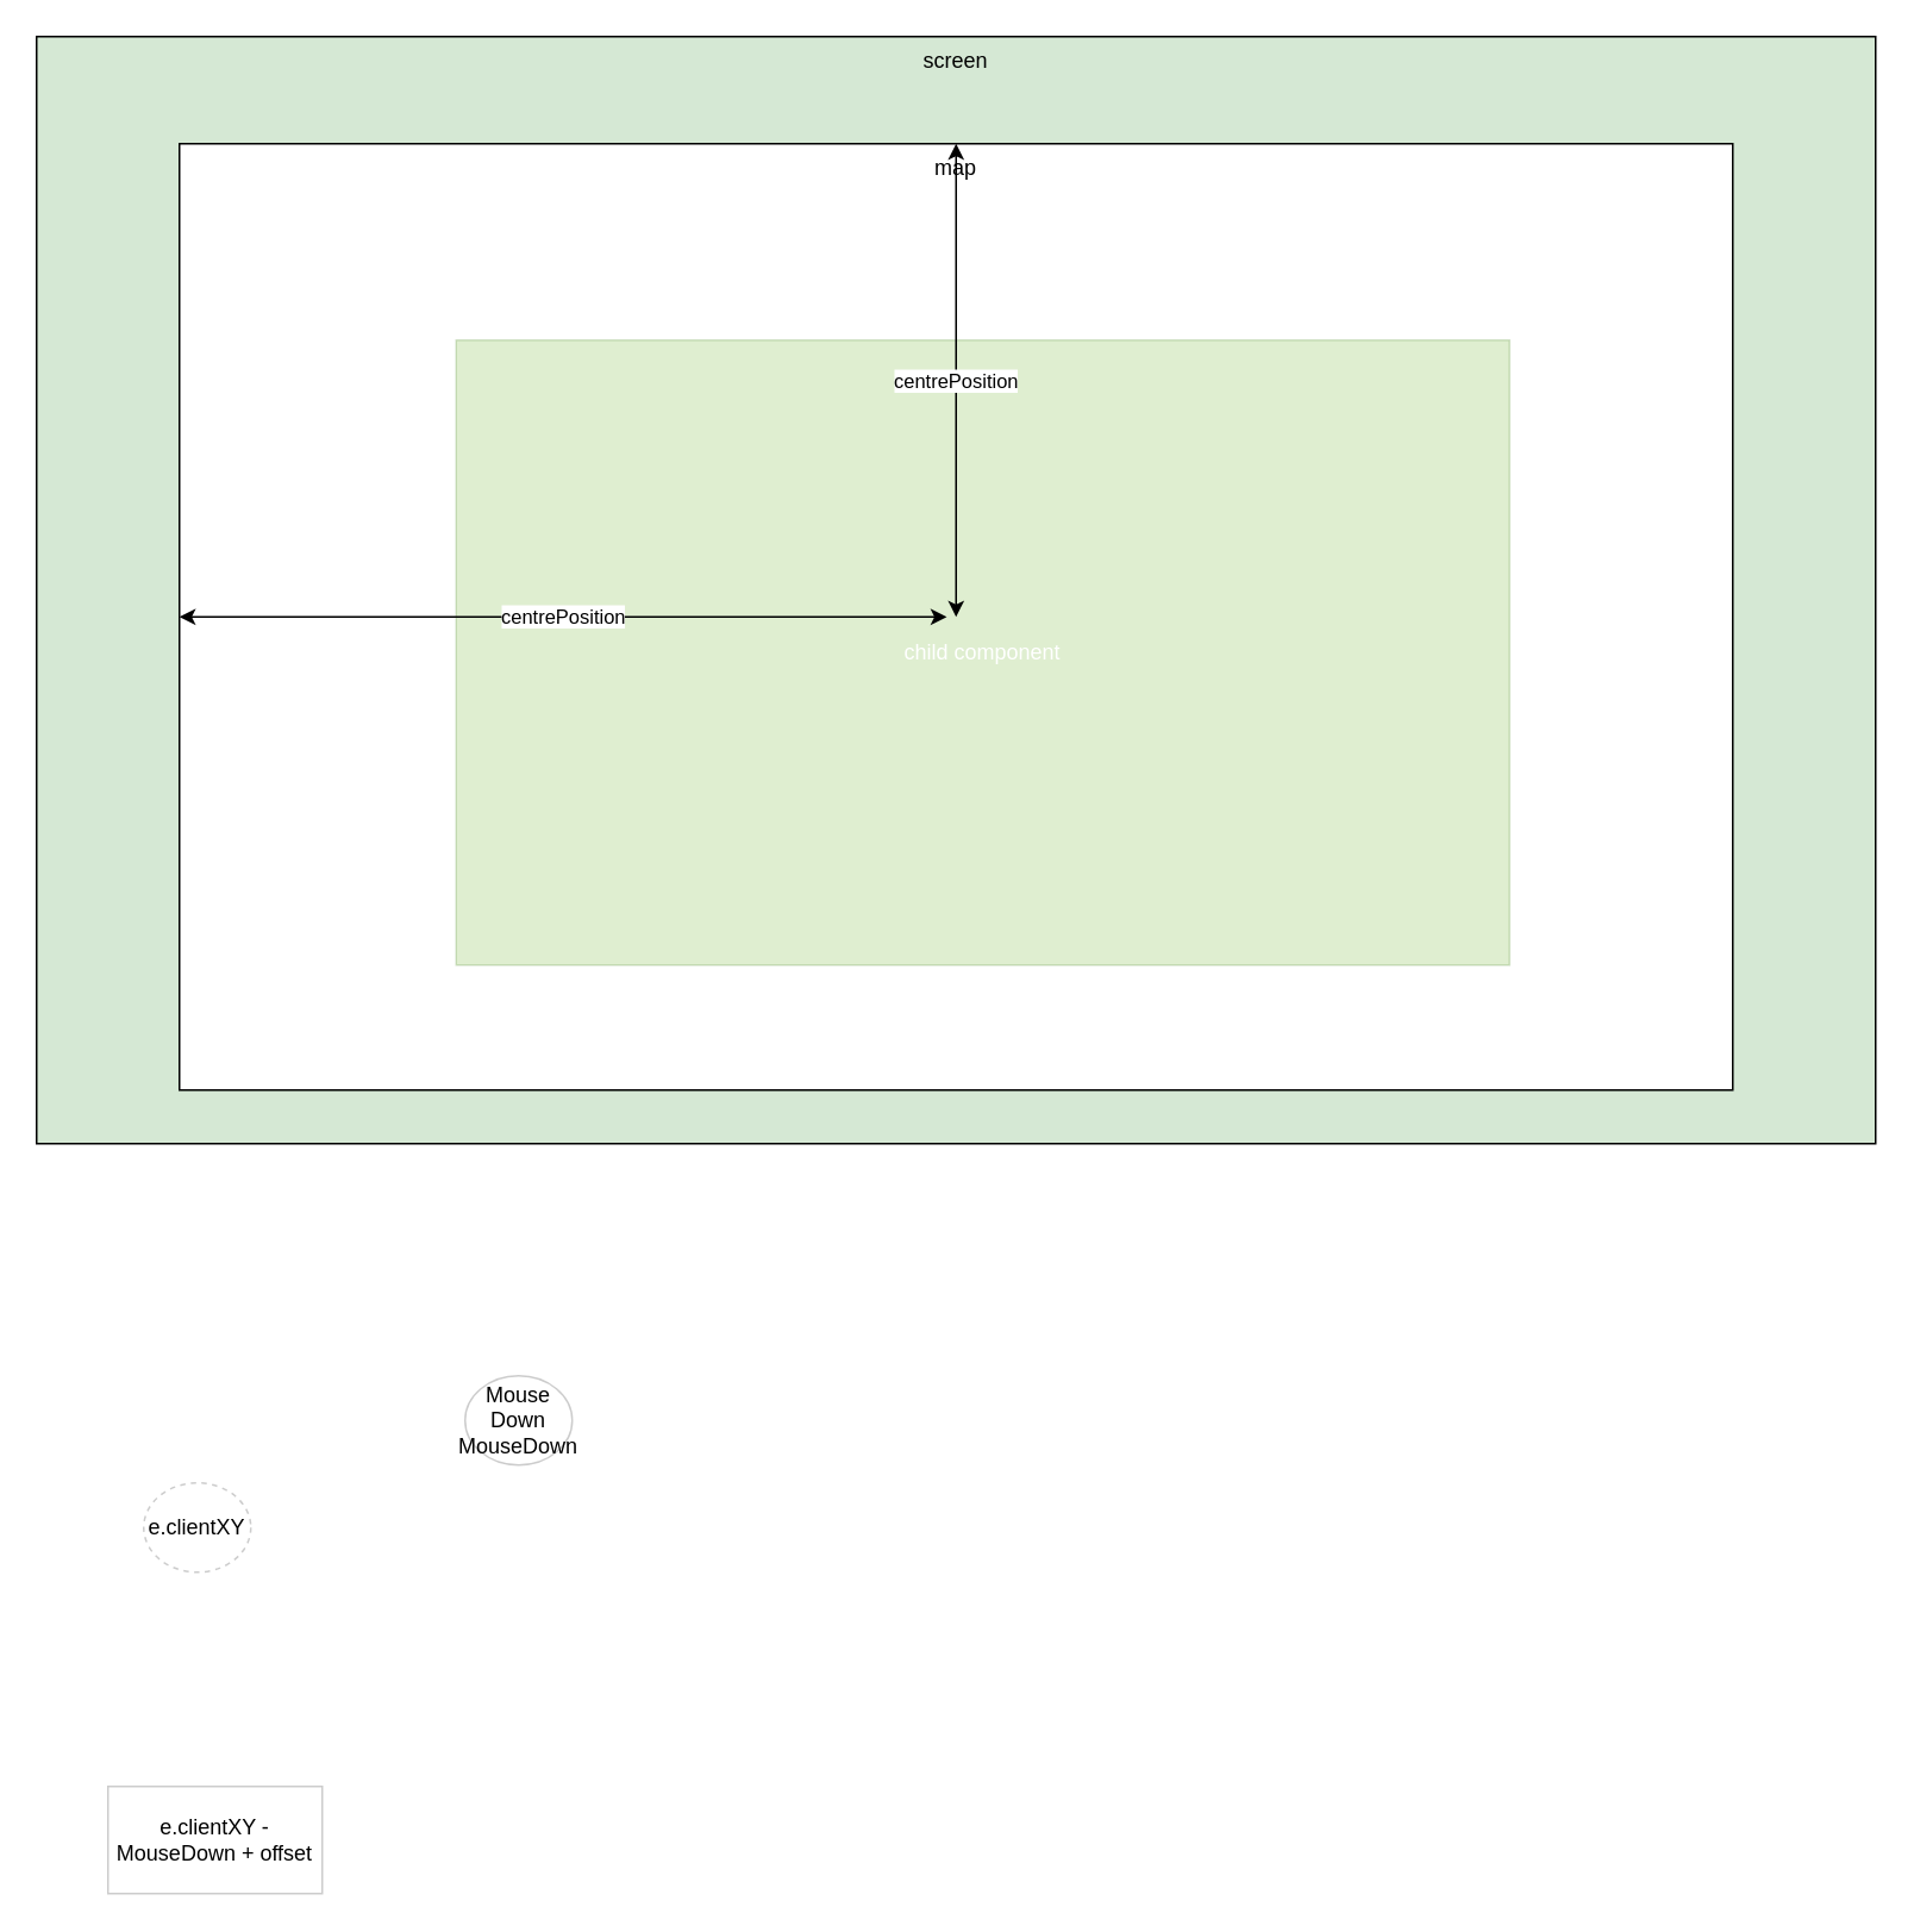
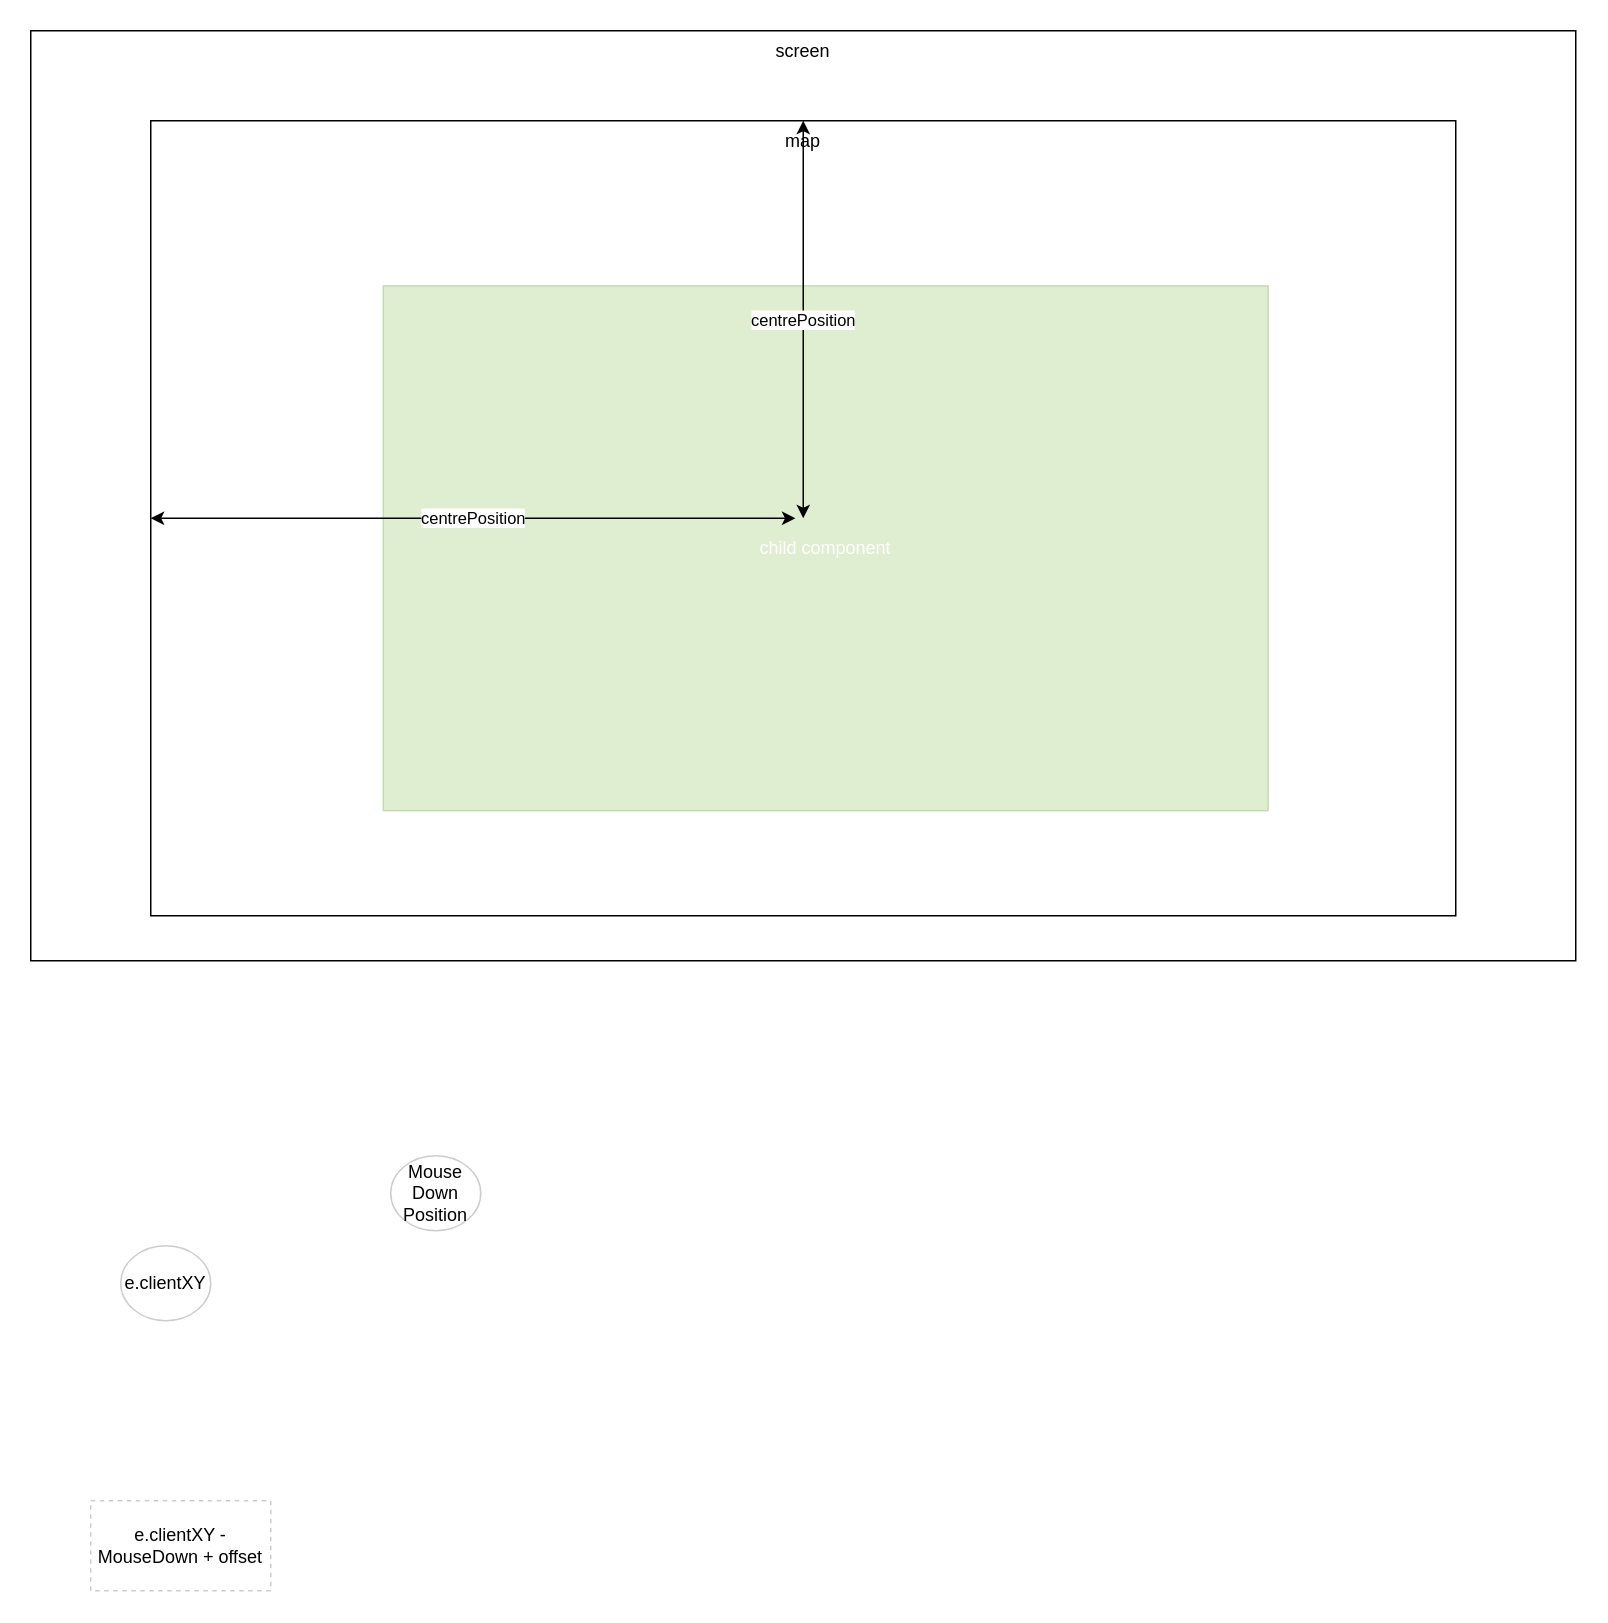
  <mxCell id="0" />
  <mxCell id="1" parent="0" />
- <mxCell id="2" value="screen" style="whiteSpace=wrap;html=1;verticalAlign=top;fillColor=#d5e8d4;" parent="1" vertex="1"><mxGeometry x="20" y="20" width="1030" height="620" as="geometry" /></mxCell>
+ <mxCell id="2" value="screen" style="whiteSpace=wrap;html=1;verticalAlign=top;" parent="1" vertex="1"><mxGeometry x="20" y="20" width="1030" height="620" as="geometry" /></mxCell>
  <mxCell id="3" value="map" style="whiteSpace=wrap;html=1;verticalAlign=top;" parent="1" vertex="1"><mxGeometry x="100" y="80" width="870" height="530" as="geometry" /></mxCell>
  <mxCell id="4" value="child component" style="rounded=0;whiteSpace=wrap;html=1;fillColor=#60a917;fontColor=#ffffff;strokeColor=#2D7600;opacity=20;" parent="1" vertex="1"><mxGeometry x="255" y="190" width="590" height="350" as="geometry" /></mxCell>
  <mxCell id="5" value="centrePosition" style="endArrow=classic;startArrow=classic;html=1;exitX=0;exitY=0.5;exitDx=0;exitDy=0;entryX=0.494;entryY=0.5;entryDx=0;entryDy=0;entryPerimeter=0;" parent="1" source="3" target="3" edge="1"><mxGeometry width="50" height="50" relative="1" as="geometry"><mxPoint x="490" y="370" as="sourcePoint" /><mxPoint x="540" y="320" as="targetPoint" /></mxGeometry></mxCell>
  <mxCell id="6" value="centrePosition" style="endArrow=classic;startArrow=classic;html=1;exitX=0.5;exitY=0;exitDx=0;exitDy=0;entryX=0.5;entryY=0.5;entryDx=0;entryDy=0;entryPerimeter=0;" parent="1" source="3" target="3" edge="1"><mxGeometry width="50" height="50" relative="1" as="geometry"><mxPoint x="110" y="355" as="sourcePoint" /><mxPoint x="539.78" y="355" as="targetPoint" /></mxGeometry></mxCell>
- <mxCell id="7" value="Mouse Down MouseDown" style="ellipse;whiteSpace=wrap;html=1;opacity=20;" parent="1" vertex="1"><mxGeometry x="260" y="770" width="60" height="50" as="geometry" /></mxCell>
- <mxCell id="8" value="e.clientXY" style="ellipse;whiteSpace=wrap;html=1;opacity=20;dashed=1;" parent="1" vertex="1"><mxGeometry x="80" y="830" width="60" height="50" as="geometry" /></mxCell>
- <mxCell id="9" value="e.clientXY - MouseDown + offset" style="whiteSpace=wrap;html=1;opacity=20;" parent="1" vertex="1"><mxGeometry x="60" y="1000" width="120" height="60" as="geometry" /></mxCell>
+ <mxCell id="7" value="Mouse Down Position" style="ellipse;whiteSpace=wrap;html=1;opacity=20;" parent="1" vertex="1"><mxGeometry x="260" y="770" width="60" height="50" as="geometry" /></mxCell>
+ <mxCell id="8" value="e.clientXY" style="ellipse;whiteSpace=wrap;html=1;opacity=20;" parent="1" vertex="1"><mxGeometry x="80" y="830" width="60" height="50" as="geometry" /></mxCell>
+ <mxCell id="9" value="e.clientXY - MouseDown + offset" style="whiteSpace=wrap;html=1;opacity=20;dashed=1;" parent="1" vertex="1"><mxGeometry x="60" y="1000" width="120" height="60" as="geometry" /></mxCell>
